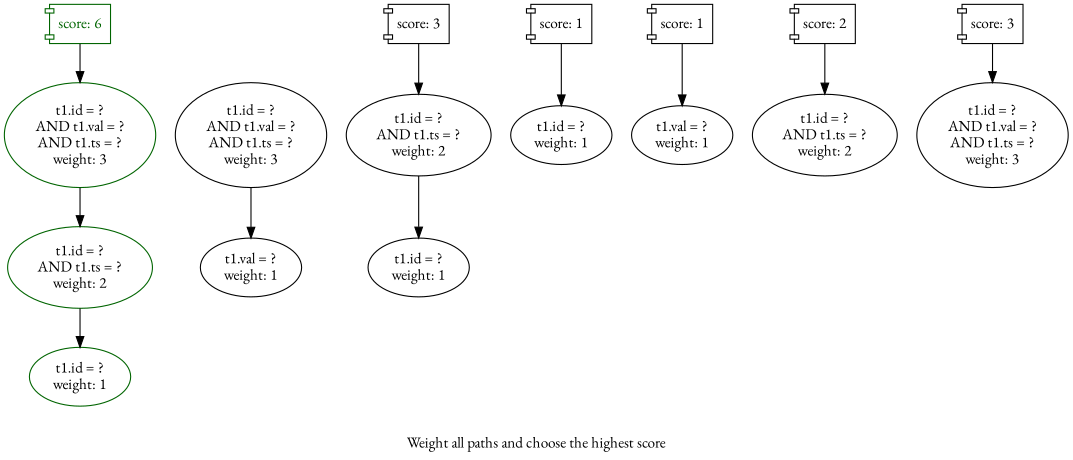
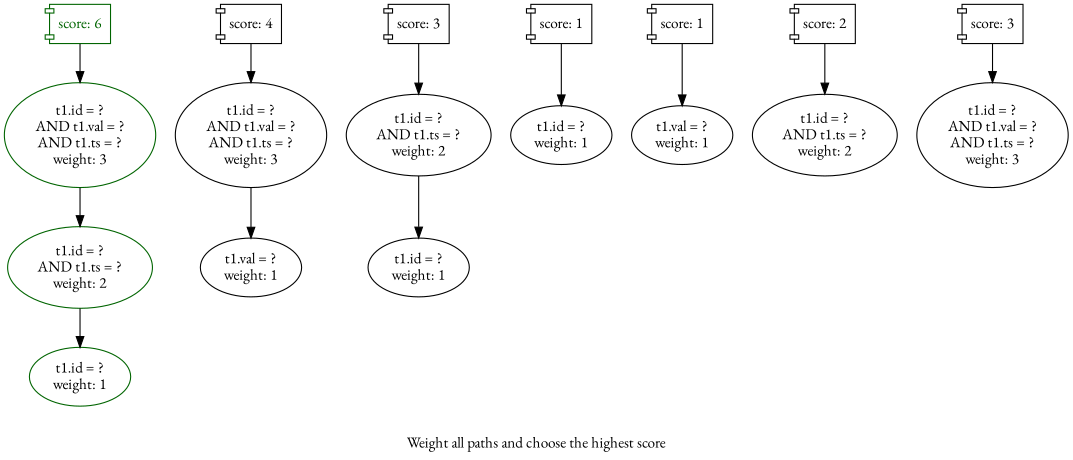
  digraph {
    label="Weight all paths and choose the highest score"
    fontname="EB Garamond"
    node [fontname="EB Garamond"]
    edge [fontname="EB Garamond"]
    n1 [color=darkgreen fontcolor=darkgreen label="score: 6" shape=component]
    n2 [color=darkgreen label="t1.id = ?\nAND t1.val = ?\nAND t1.ts = ?\nweight: 3"]
    n3 [color=darkgreen label="t1.id = ?\nweight: 1"]
    n4 [color=darkgreen label="t1.id = ?\nAND t1.ts = ?\nweight: 2"]
+   n5 [label="score: 4" shape=component]
    n6 [label="t1.id = ?\nAND t1.val = ?\nAND t1.ts = ?\nweight: 3"]
    n7 [label="t1.val = ?\nweight: 1"]
    n8 [label="score: 3" shape=component]
    n9 [label="t1.id = ?\nAND t1.ts = ?\nweight: 2"]
    n10 [label="t1.id = ?\nweight: 1"]
    n11 [label="score: 1" shape=component]
    n12 [label="t1.id = ?\nweight: 1"]
    n13 [label="score: 1" shape=component]
    n14 [label="t1.val = ?\nweight: 1"]
    n15 [label="score: 2" shape=component]
    n16 [label="t1.id = ?\nAND t1.ts = ?\nweight: 2"]
    n17 [label="score: 3" shape=component]
    n18 [label="t1.id = ?\nAND t1.val = ?\nAND t1.ts = ?\nweight: 3"]
    n1 -> n2
    n2 -> n4
    n4 -> n3
+   n5 -> n6
    n6 -> n7
    n8 -> n9
    n9 -> n10
    n11 -> n12
    n13 -> n14
    n15 -> n16
    n17 -> n18
  }
